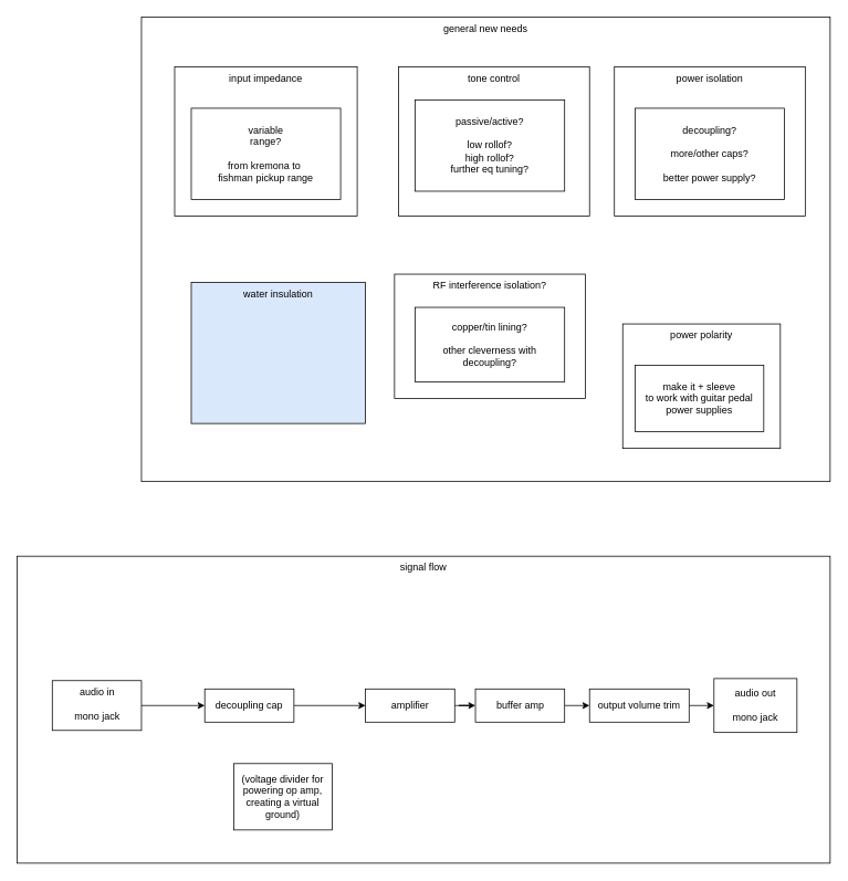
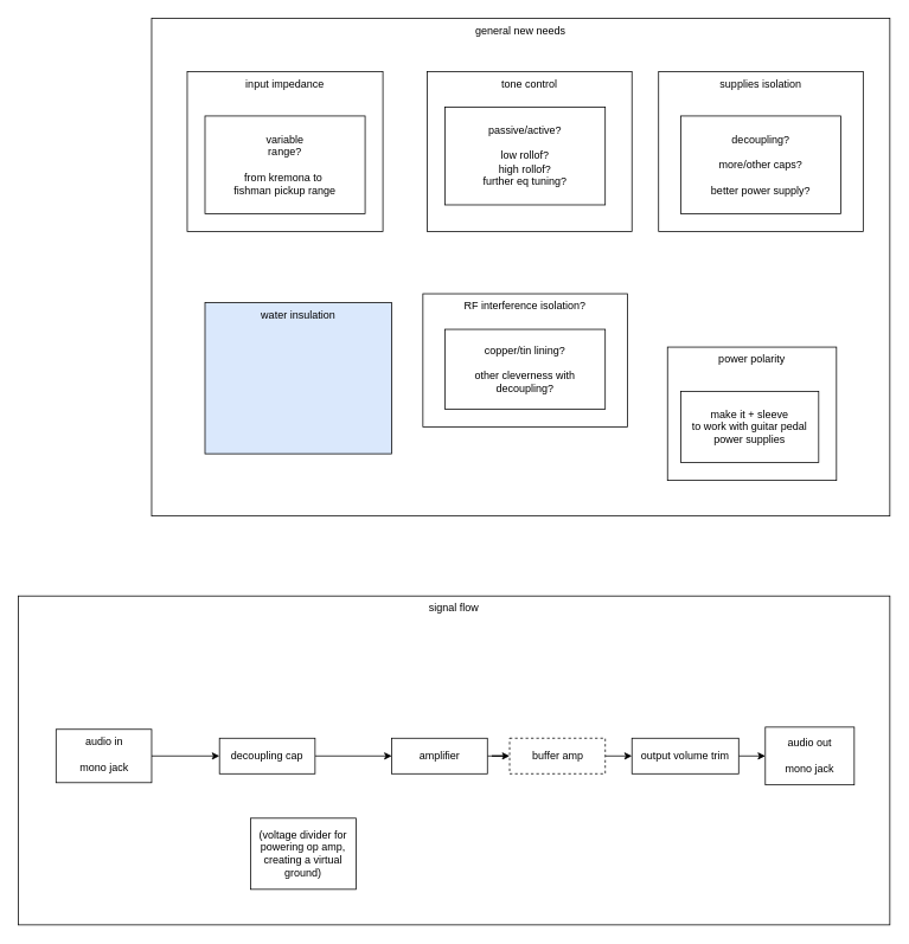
  <mxCell id="0" />
  <mxCell id="1" parent="0" />
  <mxCell id="2" value="general new needs" style="rounded=0;whiteSpace=wrap;html=1;verticalAlign=top;" parent="1" vertex="1"><mxGeometry x="170" y="20" width="830" height="560" as="geometry" /></mxCell>
  <mxCell id="3" value="input impedance" style="rounded=0;whiteSpace=wrap;html=1;verticalAlign=top;" parent="1" vertex="1"><mxGeometry x="210" y="80" width="220" height="180" as="geometry" /></mxCell>
  <mxCell id="4" value="tone control" style="rounded=0;whiteSpace=wrap;html=1;verticalAlign=top;" parent="1" vertex="1"><mxGeometry x="480" y="80" width="230" height="180" as="geometry" /></mxCell>
- <mxCell id="5" value="power isolation" style="rounded=0;whiteSpace=wrap;html=1;verticalAlign=top;" parent="1" vertex="1"><mxGeometry x="740" y="80" width="230" height="180" as="geometry" /></mxCell>
+ <mxCell id="5" value="supplies isolation" style="rounded=0;whiteSpace=wrap;html=1;verticalAlign=top;" parent="1" vertex="1"><mxGeometry x="740" y="80" width="230" height="180" as="geometry" /></mxCell>
  <mxCell id="6" value="water insulation" style="rounded=0;whiteSpace=wrap;html=1;verticalAlign=top;fillColor=#dae8fc;" parent="1" vertex="1"><mxGeometry x="230" y="340" width="210" height="170" as="geometry" /></mxCell>
  <mxCell id="7" value="power polarity" style="rounded=0;whiteSpace=wrap;html=1;verticalAlign=top;" parent="1" vertex="1"><mxGeometry x="750" y="390" width="190" height="150" as="geometry" /></mxCell>
  <mxCell id="8" value="variable&lt;div&gt;range?&lt;/div&gt;&lt;div&gt;&lt;br&gt;&lt;/div&gt;&lt;div&gt;from kremona to&amp;nbsp;&lt;/div&gt;&lt;div&gt;fishman pickup range&lt;/div&gt;" style="rounded=0;whiteSpace=wrap;html=1;" parent="1" vertex="1"><mxGeometry x="230" y="130" width="180" height="110" as="geometry" /></mxCell>
  <mxCell id="9" value="passive/active?&lt;div&gt;&lt;br&gt;&lt;/div&gt;&lt;div&gt;low rollof?&lt;/div&gt;&lt;div&gt;high rollof?&lt;/div&gt;&lt;div&gt;further eq tuning?&lt;/div&gt;" style="rounded=0;whiteSpace=wrap;html=1;" parent="1" vertex="1"><mxGeometry x="500" y="120" width="180" height="110" as="geometry" /></mxCell>
  <mxCell id="10" value="decoupling?&lt;div&gt;&lt;br&gt;&lt;/div&gt;&lt;div&gt;more/other caps?&lt;/div&gt;&lt;div&gt;&lt;br&gt;&lt;/div&gt;&lt;div&gt;better power supply?&lt;/div&gt;" style="rounded=0;whiteSpace=wrap;html=1;" parent="1" vertex="1"><mxGeometry x="765" y="130" width="180" height="110" as="geometry" /></mxCell>
  <mxCell id="11" value="make it + sleeve&lt;div&gt;to work with guitar pedal power supplies&lt;/div&gt;" style="rounded=0;whiteSpace=wrap;html=1;" parent="1" vertex="1"><mxGeometry x="765" y="440" width="155" height="80" as="geometry" /></mxCell>
  <mxCell id="12" value="RF interference isolation?" style="rounded=0;whiteSpace=wrap;html=1;verticalAlign=top;" parent="1" vertex="1"><mxGeometry x="475" y="330" width="230" height="150" as="geometry" /></mxCell>
  <mxCell id="13" value="copper/tin lining?&lt;div&gt;&lt;br&gt;&lt;/div&gt;&lt;div&gt;other cleverness with decoupling?&lt;/div&gt;" style="rounded=0;whiteSpace=wrap;html=1;" parent="1" vertex="1"><mxGeometry x="500" y="370" width="180" height="90" as="geometry" /></mxCell>
  <mxCell id="14" value="signal flow" style="rounded=0;whiteSpace=wrap;html=1;verticalAlign=top;" parent="1" vertex="1"><mxGeometry x="20" y="670" width="980" height="370" as="geometry" /></mxCell>
  <mxCell id="15" style="edgeStyle=orthogonalEdgeStyle;rounded=0;orthogonalLoop=1;jettySize=auto;html=1;exitX=1;exitY=0.5;exitDx=0;exitDy=0;entryX=0;entryY=0.5;entryDx=0;entryDy=0;" parent="1" source="16" target="18" edge="1"><mxGeometry relative="1" as="geometry" /></mxCell>
  <mxCell id="16" value="audio in&lt;div&gt;&lt;span style=&quot;background-color: initial;&quot;&gt;&lt;br&gt;&lt;/span&gt;&lt;/div&gt;&lt;div&gt;&lt;span style=&quot;background-color: initial;&quot;&gt;mono jack&lt;/span&gt;&lt;br&gt;&lt;/div&gt;" style="rounded=0;whiteSpace=wrap;html=1;verticalAlign=top;" parent="1" vertex="1"><mxGeometry x="62.5" y="820" width="107.5" height="60" as="geometry" /></mxCell>
  <mxCell id="17" style="edgeStyle=orthogonalEdgeStyle;rounded=0;orthogonalLoop=1;jettySize=auto;html=1;" parent="1" source="18" target="20" edge="1"><mxGeometry relative="1" as="geometry" /></mxCell>
  <mxCell id="18" value="decoupling cap" style="rounded=0;whiteSpace=wrap;html=1;verticalAlign=middle;" parent="1" vertex="1"><mxGeometry x="246.25" y="830" width="107.5" height="40" as="geometry" /></mxCell>
  <mxCell id="19" style="edgeStyle=orthogonalEdgeStyle;rounded=0;orthogonalLoop=1;jettySize=auto;html=1;" parent="1" source="20" target="22" edge="1"><mxGeometry relative="1" as="geometry" /></mxCell>
  <mxCell id="20" value="amplifier" style="rounded=0;whiteSpace=wrap;html=1;verticalAlign=middle;" parent="1" vertex="1"><mxGeometry x="440" y="830" width="107.5" height="40" as="geometry" /></mxCell>
  <mxCell id="21" style="edgeStyle=orthogonalEdgeStyle;rounded=0;orthogonalLoop=1;jettySize=auto;html=1;exitX=1;exitY=0.5;exitDx=0;exitDy=0;entryX=0;entryY=0.5;entryDx=0;entryDy=0;" parent="1" source="22" target="24" edge="1"><mxGeometry relative="1" as="geometry" /></mxCell>
- <mxCell id="22" value="buffer amp" style="rounded=0;whiteSpace=wrap;html=1;verticalAlign=middle;" parent="1" vertex="1"><mxGeometry x="572.5" y="830" width="107.5" height="40" as="geometry" /></mxCell>
+ <mxCell id="22" value="buffer amp" style="rounded=0;whiteSpace=wrap;html=1;verticalAlign=middle;dashed=1;" parent="1" vertex="1"><mxGeometry x="572.5" y="830" width="107.5" height="40" as="geometry" /></mxCell>
  <mxCell id="23" style="edgeStyle=orthogonalEdgeStyle;rounded=0;orthogonalLoop=1;jettySize=auto;html=1;exitX=1;exitY=0.5;exitDx=0;exitDy=0;entryX=0;entryY=0.5;entryDx=0;entryDy=0;" parent="1" source="24" target="25" edge="1"><mxGeometry relative="1" as="geometry" /></mxCell>
  <mxCell id="24" value="output volume trim" style="rounded=0;whiteSpace=wrap;html=1;verticalAlign=middle;" parent="1" vertex="1"><mxGeometry x="710" y="830" width="120" height="40" as="geometry" /></mxCell>
  <mxCell id="25" value="audio out&lt;div&gt;&lt;br&gt;&lt;/div&gt;&lt;div&gt;mono jack&lt;/div&gt;" style="rounded=0;whiteSpace=wrap;html=1;verticalAlign=middle;" parent="1" vertex="1"><mxGeometry x="860" y="817.5" width="100" height="65" as="geometry" /></mxCell>
  <mxCell id="26" value="(voltage divider for powering op amp, creating a virtual ground)" style="rounded=0;whiteSpace=wrap;html=1;verticalAlign=middle;" parent="1" vertex="1"><mxGeometry x="281.25" y="920" width="118.75" height="80" as="geometry" /></mxCell>
